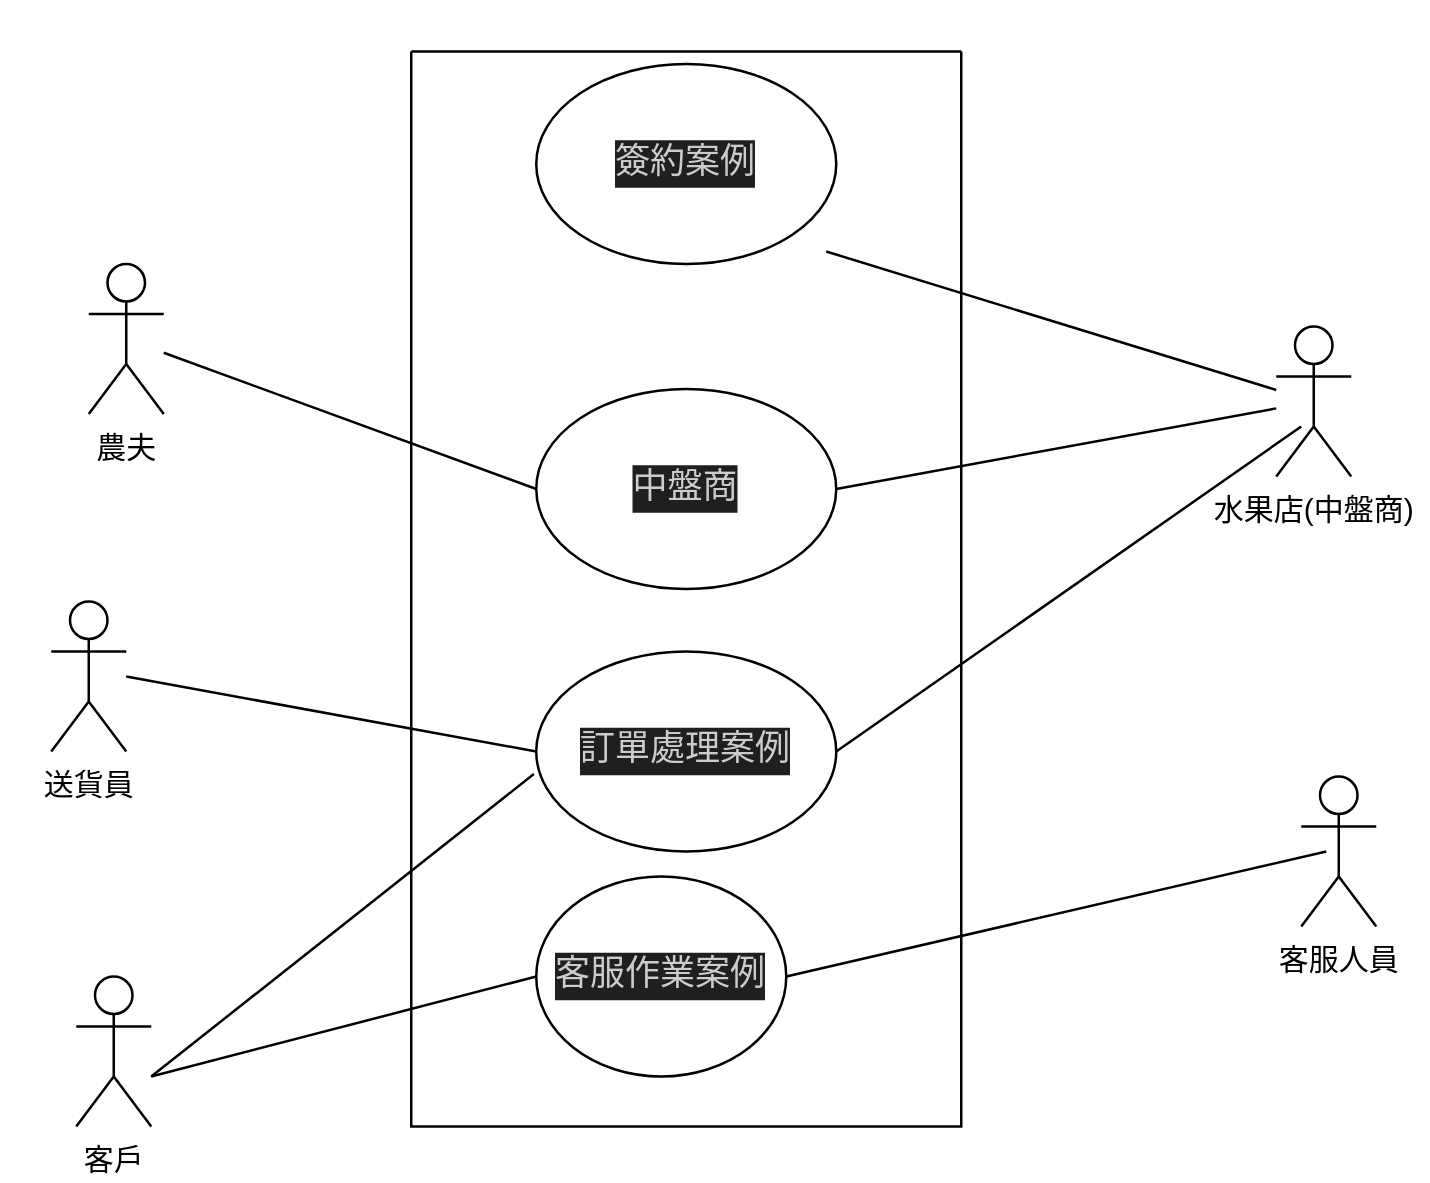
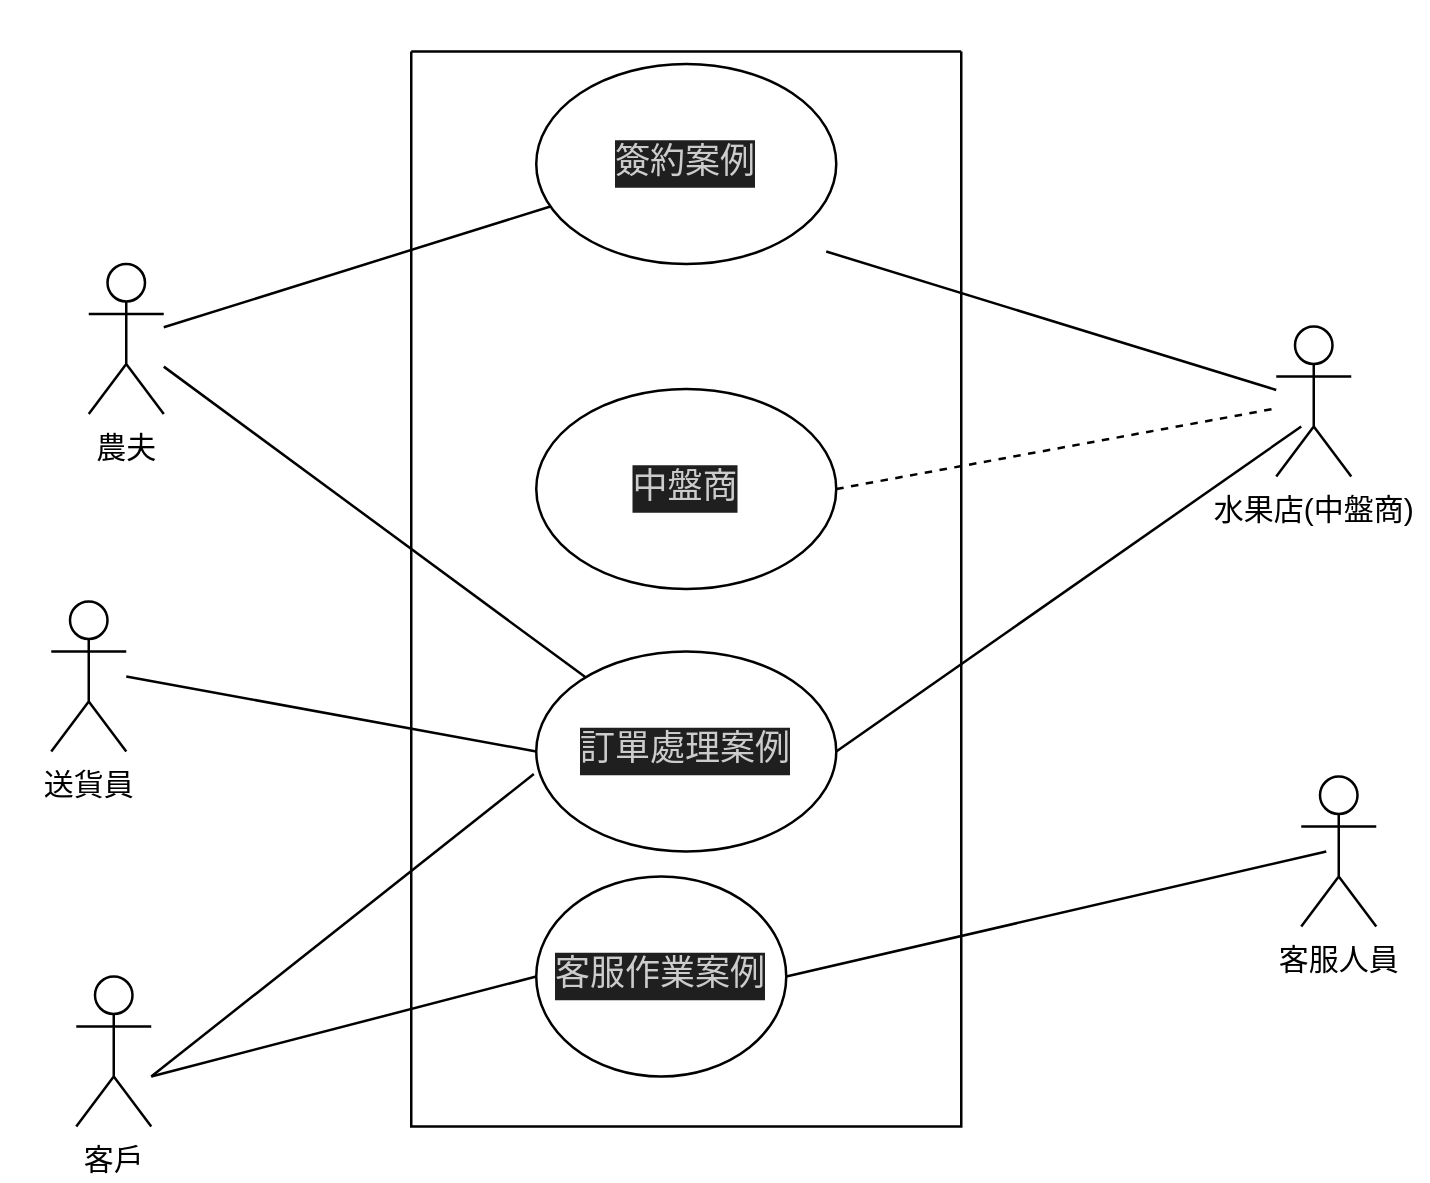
  <mxCell id="0" />
  <mxCell id="1" parent="0" />
  <mxCell id="2" value="" style="swimlane;startSize=0;" vertex="1" parent="1"><mxGeometry x="164" y="20" width="220" height="430" as="geometry" /></mxCell>
  <mxCell id="3" value="&lt;div style=&quot;color: rgb(204, 204, 204); background-color: rgb(31, 31, 31); font-family: Consolas, &amp;quot;Courier New&amp;quot;, monospace; font-size: 14px; line-height: 19px;&quot;&gt;簽約案例&lt;/div&gt;" style="ellipse;whiteSpace=wrap;html=1;" vertex="1" parent="2"><mxGeometry x="50" y="5" width="120" height="80" as="geometry" /></mxCell>
  <mxCell id="4" value="&lt;div style=&quot;color: rgb(204, 204, 204); background-color: rgb(31, 31, 31); font-family: Consolas, &amp;quot;Courier New&amp;quot;, monospace; font-size: 14px; line-height: 19px;&quot;&gt;中盤商&lt;/div&gt;" style="ellipse;whiteSpace=wrap;html=1;" vertex="1" parent="2"><mxGeometry x="50" y="135" width="120" height="80" as="geometry" /></mxCell>
  <mxCell id="5" value="&lt;div style=&quot;color: rgb(204, 204, 204); background-color: rgb(31, 31, 31); font-family: Consolas, &amp;quot;Courier New&amp;quot;, monospace; font-size: 14px; line-height: 19px;&quot;&gt;訂單處理案例&lt;/div&gt;" style="ellipse;whiteSpace=wrap;html=1;" vertex="1" parent="2"><mxGeometry x="50" y="240" width="120" height="80" as="geometry" /></mxCell>
  <mxCell id="6" value="&lt;div style=&quot;color: rgb(204, 204, 204); background-color: rgb(31, 31, 31); font-family: Consolas, &amp;quot;Courier New&amp;quot;, monospace; font-size: 14px; line-height: 19px;&quot;&gt;&lt;div style=&quot;line-height: 19px;&quot;&gt;客服作業案例&lt;/div&gt;&lt;/div&gt;" style="ellipse;whiteSpace=wrap;html=1;" vertex="1" parent="2"><mxGeometry x="50" y="330" width="100" height="80" as="geometry" /></mxCell>
  <mxCell id="7" value="" style="endArrow=none;html=1;" edge="1" parent="2" target="9"><mxGeometry width="50" height="50" relative="1" as="geometry"><mxPoint x="166" y="80" as="sourcePoint" /><mxPoint x="216" y="30" as="targetPoint" /></mxGeometry></mxCell>
  <mxCell id="8" value="農夫" style="shape=umlActor;verticalLabelPosition=bottom;verticalAlign=top;html=1;outlineConnect=0;" vertex="1" parent="1"><mxGeometry x="35" y="105" width="30" height="60" as="geometry" /></mxCell>
  <mxCell id="9" value="水果店(中盤商)" style="shape=umlActor;verticalLabelPosition=bottom;verticalAlign=top;html=1;outlineConnect=0;" vertex="1" parent="1"><mxGeometry x="510" y="130" width="30" height="60" as="geometry" /></mxCell>
- <mxCell id="11" value="" style="endArrow=none;html=1;entryX=0;entryY=0.5;entryDx=0;entryDy=0;" edge="1" parent="1" source="8" target="4"><mxGeometry width="50" height="50" relative="1" as="geometry"><mxPoint x="50" y="180" as="sourcePoint" /><mxPoint x="100" y="130" as="targetPoint" /></mxGeometry></mxCell>
- <mxCell id="12" value="" style="endArrow=none;html=1;exitX=1;exitY=0.5;exitDx=0;exitDy=0;" edge="1" parent="1" source="4" target="9"><mxGeometry width="50" height="50" relative="1" as="geometry"><mxPoint x="400" y="220" as="sourcePoint" /><mxPoint x="450" y="170" as="targetPoint" /></mxGeometry></mxCell>
+ <mxCell id="10" value="" style="endArrow=none;html=1;" edge="1" parent="1" source="8" target="3"><mxGeometry width="50" height="50" relative="1" as="geometry"><mxPoint x="70" y="70" as="sourcePoint" /><mxPoint x="120" y="20" as="targetPoint" /></mxGeometry></mxCell>
+ <mxCell id="11" value="" style="endArrow=none;html=1;" edge="1" parent="1" source="8" target="5"><mxGeometry width="50" height="50" relative="1" as="geometry"><mxPoint x="50" y="180" as="sourcePoint" /><mxPoint x="100" y="130" as="targetPoint" /></mxGeometry></mxCell>
+ <mxCell id="12" value="" style="endArrow=none;html=1;exitX=1;exitY=0.5;exitDx=0;exitDy=0;dashed=1;" edge="1" parent="1" source="4" target="9"><mxGeometry width="50" height="50" relative="1" as="geometry"><mxPoint x="400" y="220" as="sourcePoint" /><mxPoint x="450" y="170" as="targetPoint" /></mxGeometry></mxCell>
  <mxCell id="13" value="送貨員" style="shape=umlActor;verticalLabelPosition=bottom;verticalAlign=top;html=1;outlineConnect=0;" vertex="1" parent="1"><mxGeometry x="20" y="240" width="30" height="60" as="geometry" /></mxCell>
  <mxCell id="14" value="客戶" style="shape=umlActor;verticalLabelPosition=bottom;verticalAlign=top;html=1;outlineConnect=0;" vertex="1" parent="1"><mxGeometry x="30" y="390" width="30" height="60" as="geometry" /></mxCell>
  <mxCell id="15" value="" style="endArrow=none;html=1;entryX=0;entryY=0.5;entryDx=0;entryDy=0;" edge="1" parent="1" target="5"><mxGeometry width="50" height="50" relative="1" as="geometry"><mxPoint x="50" y="270" as="sourcePoint" /><mxPoint x="100" y="220" as="targetPoint" /></mxGeometry></mxCell>
  <mxCell id="16" value="" style="endArrow=none;html=1;entryX=-0.008;entryY=0.613;entryDx=0;entryDy=0;entryPerimeter=0;" edge="1" parent="1" target="5"><mxGeometry width="50" height="50" relative="1" as="geometry"><mxPoint x="60" y="430" as="sourcePoint" /><mxPoint x="110" y="380" as="targetPoint" /></mxGeometry></mxCell>
  <mxCell id="17" value="" style="endArrow=none;html=1;exitX=1;exitY=0.5;exitDx=0;exitDy=0;" edge="1" parent="1" source="5"><mxGeometry width="50" height="50" relative="1" as="geometry"><mxPoint x="470" y="220" as="sourcePoint" /><mxPoint x="520" y="170" as="targetPoint" /></mxGeometry></mxCell>
  <mxCell id="18" value="客服人員" style="shape=umlActor;verticalLabelPosition=bottom;verticalAlign=top;html=1;outlineConnect=0;" vertex="1" parent="1"><mxGeometry x="520" y="310" width="30" height="60" as="geometry" /></mxCell>
  <mxCell id="19" value="" style="endArrow=none;html=1;exitX=1;exitY=0.5;exitDx=0;exitDy=0;" edge="1" parent="1" source="6"><mxGeometry width="50" height="50" relative="1" as="geometry"><mxPoint x="480" y="390" as="sourcePoint" /><mxPoint x="530" y="340" as="targetPoint" /></mxGeometry></mxCell>
  <mxCell id="20" value="" style="endArrow=none;html=1;entryX=0;entryY=0.5;entryDx=0;entryDy=0;" edge="1" parent="1" target="6"><mxGeometry width="50" height="50" relative="1" as="geometry"><mxPoint x="60" y="430" as="sourcePoint" /><mxPoint x="110" y="395" as="targetPoint" /></mxGeometry></mxCell>
